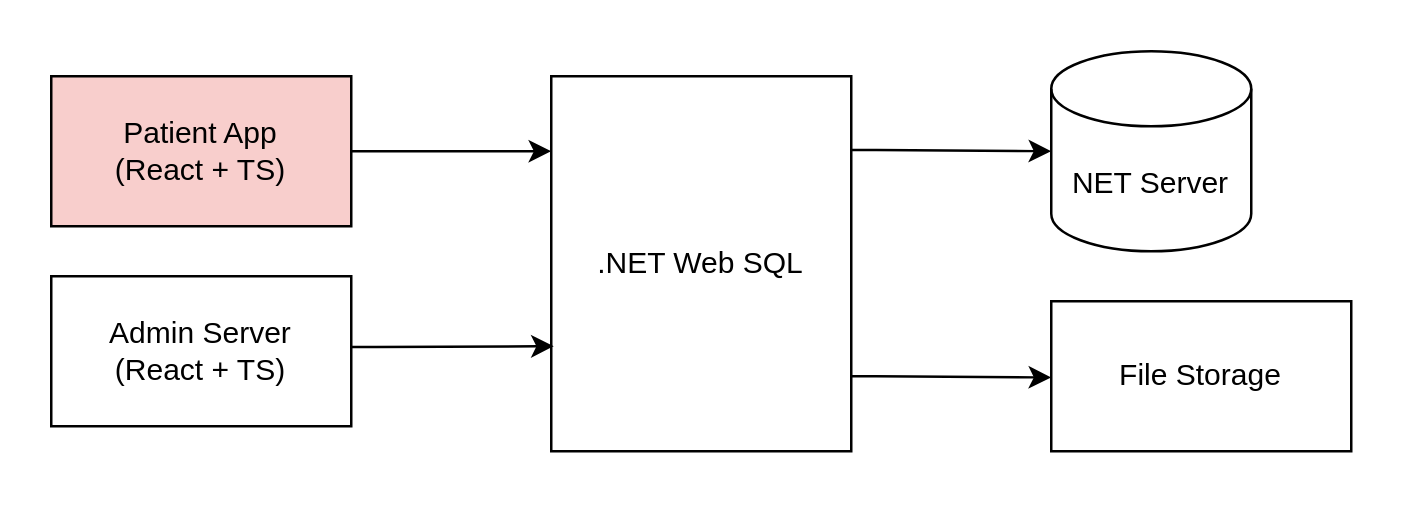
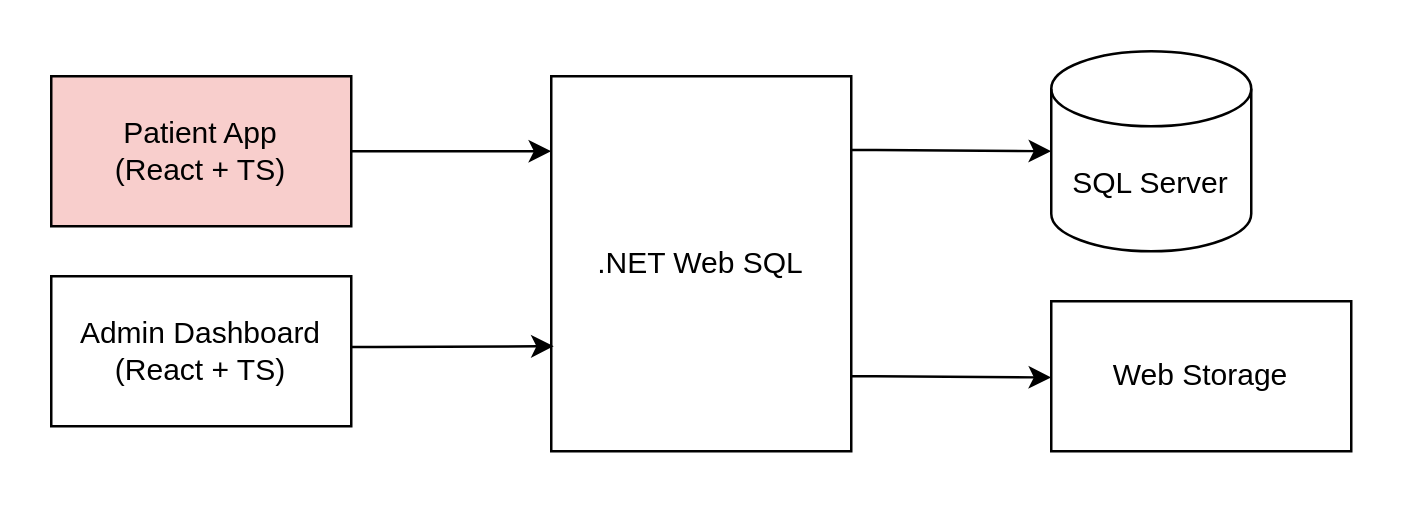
  <mxCell id="0" />
  <mxCell id="1" parent="0" />
  <mxCell id="2" value="Patient App&lt;br&gt;(React + TS)" style="rounded=0;whiteSpace=wrap;html=1;fillColor=#f8cecc;" parent="1" vertex="1"><mxGeometry x="20" y="30" width="120" height="60" as="geometry" /></mxCell>
  <mxCell id="3" value=".NET Web SQL" style="rounded=0;whiteSpace=wrap;html=1;" parent="1" vertex="1"><mxGeometry x="220" y="30" width="120" height="150" as="geometry" /></mxCell>
- <mxCell id="4" value="File Storage" style="rounded=0;whiteSpace=wrap;html=1;" parent="1" vertex="1"><mxGeometry x="420" y="120" width="120" height="60" as="geometry" /></mxCell>
- <mxCell id="5" value="Admin Server&lt;br&gt;(React + TS)" style="rounded=0;whiteSpace=wrap;html=1;" parent="1" vertex="1"><mxGeometry x="20" y="110" width="120" height="60" as="geometry" /></mxCell>
+ <mxCell id="4" value="Web Storage" style="rounded=0;whiteSpace=wrap;html=1;" parent="1" vertex="1"><mxGeometry x="420" y="120" width="120" height="60" as="geometry" /></mxCell>
+ <mxCell id="5" value="Admin Dashboard&lt;br&gt;(React + TS)" style="rounded=0;whiteSpace=wrap;html=1;" parent="1" vertex="1"><mxGeometry x="20" y="110" width="120" height="60" as="geometry" /></mxCell>
  <mxCell id="6" value="" style="endArrow=classic;html=1;rounded=0;exitX=1;exitY=0.5;exitDx=0;exitDy=0;" parent="1" source="2" edge="1"><mxGeometry width="50" height="50" relative="1" as="geometry"><mxPoint x="140" y="64.5" as="sourcePoint" /><mxPoint x="220" y="60" as="targetPoint" /><Array as="points"><mxPoint x="180" y="60" /></Array></mxGeometry></mxCell>
  <mxCell id="7" value="" style="endArrow=classic;html=1;rounded=0;entryX=0;entryY=0.5;entryDx=0;entryDy=0;" parent="1" edge="1"><mxGeometry width="50" height="50" relative="1" as="geometry"><mxPoint x="340" y="59.5" as="sourcePoint" /><mxPoint x="420" y="60" as="targetPoint" /><Array as="points"><mxPoint x="350" y="59.5" /></Array></mxGeometry></mxCell>
- <mxCell id="8" value="NET Server" style="shape=cylinder3;whiteSpace=wrap;html=1;boundedLbl=1;backgroundOutline=1;size=15;" parent="1" vertex="1"><mxGeometry x="420" y="20" width="80" height="80" as="geometry" /></mxCell>
+ <mxCell id="8" value="SQL Server" style="shape=cylinder3;whiteSpace=wrap;html=1;boundedLbl=1;backgroundOutline=1;size=15;" parent="1" vertex="1"><mxGeometry x="420" y="20" width="80" height="80" as="geometry" /></mxCell>
  <mxCell id="9" value="" style="endArrow=classic;html=1;rounded=0;" parent="1" edge="1"><mxGeometry width="50" height="50" relative="1" as="geometry"><mxPoint x="140" y="138.25" as="sourcePoint" /><mxPoint x="221" y="138" as="targetPoint" /><Array as="points"><mxPoint x="150" y="138.25" /></Array></mxGeometry></mxCell>
  <mxCell id="10" value="" style="endArrow=classic;html=1;rounded=0;entryX=0;entryY=0.5;entryDx=0;entryDy=0;" parent="1" edge="1"><mxGeometry width="50" height="50" relative="1" as="geometry"><mxPoint x="340" y="150" as="sourcePoint" /><mxPoint x="420" y="150.5" as="targetPoint" /><Array as="points"><mxPoint x="350" y="150" /></Array></mxGeometry></mxCell>
